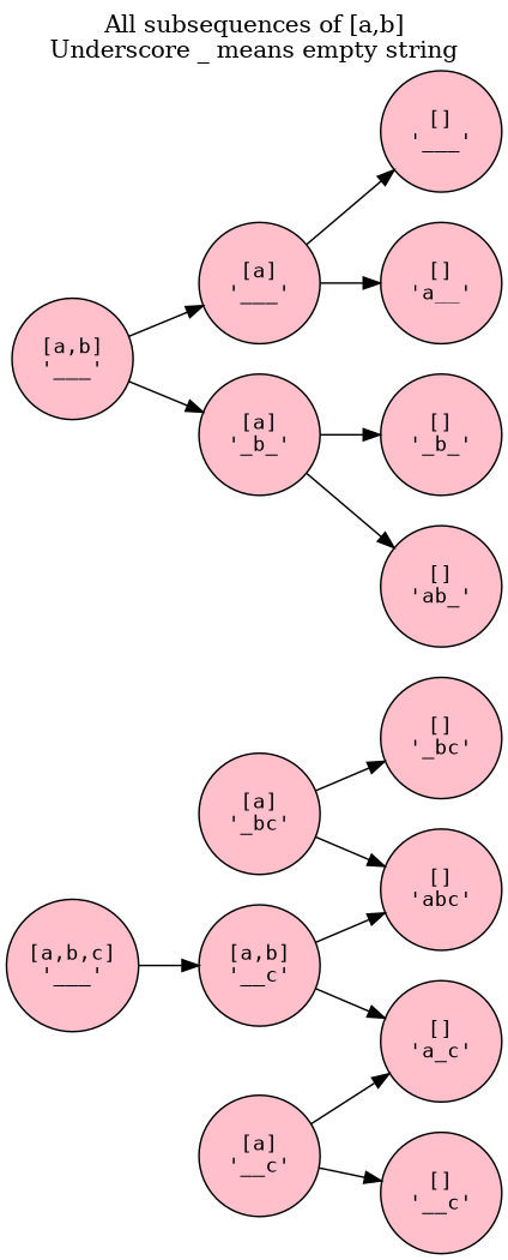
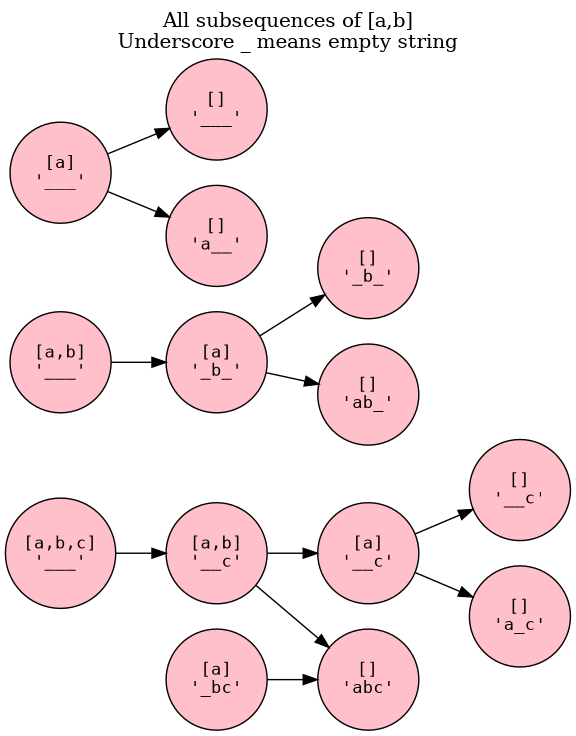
  digraph {
    label="All subsequences of [a,b]\nUnderscore _ means empty string"
    labelloc=t
    rankdir=LR
    node [fillcolor=pink fontcolor=black fontname=Consolas fontsize=12 shape=circle style=filled]
    edge [arrowsize=1.0 penwidth=1.0]
    n1 [height=1.0 label="[a,b,c]\n'___'" width=1.0]
    n2 [height=1.0 label="[a,b]\n'__c'" width=1.0]
    n3 [height=1.0 label="[a,b]\n'___'" width=1.0]
    n4 [height=1.0 label="[a]\n'___'" width=1.0]
    n5 [height=1.0 label="[a]\n'_b_'" width=1.0]
    n6 [height=1.0 label="[a]\n'__c'" width=1.0]
    n7 [height=1.0 label="[]\n'abc'" width=1.0]
    n8 [height=1.0 label="[]\n'___'" width=1.0]
    n9 [height=1.0 label="[]\n'a__'" width=1.0]
    n10 [height=1.0 label="[]\n'_b_'" width=1.0]
    n11 [height=1.0 label="[]\n'ab_'" width=1.0]
    n12 [height=1.0 label="[]\n'__c'" width=1.0]
    n13 [height=1.0 label="[]\n'a_c'" width=1.0]
    n14 [height=1.0 label="[a]\n'_bc'" width=1.0]
-   n15 [height=1.0 label="[]\n'_bc'" width=1.0]
    n1 -> n2
-   n2 -> n13
+   n2 -> n6
    n2 -> n7
-   n3 -> n4
    n3 -> n5
    n4 -> n8
    n4 -> n9
    n5 -> n10
    n5 -> n11
    n6 -> n12
    n6 -> n13
    n14 -> n7
-   n14 -> n15
  }
